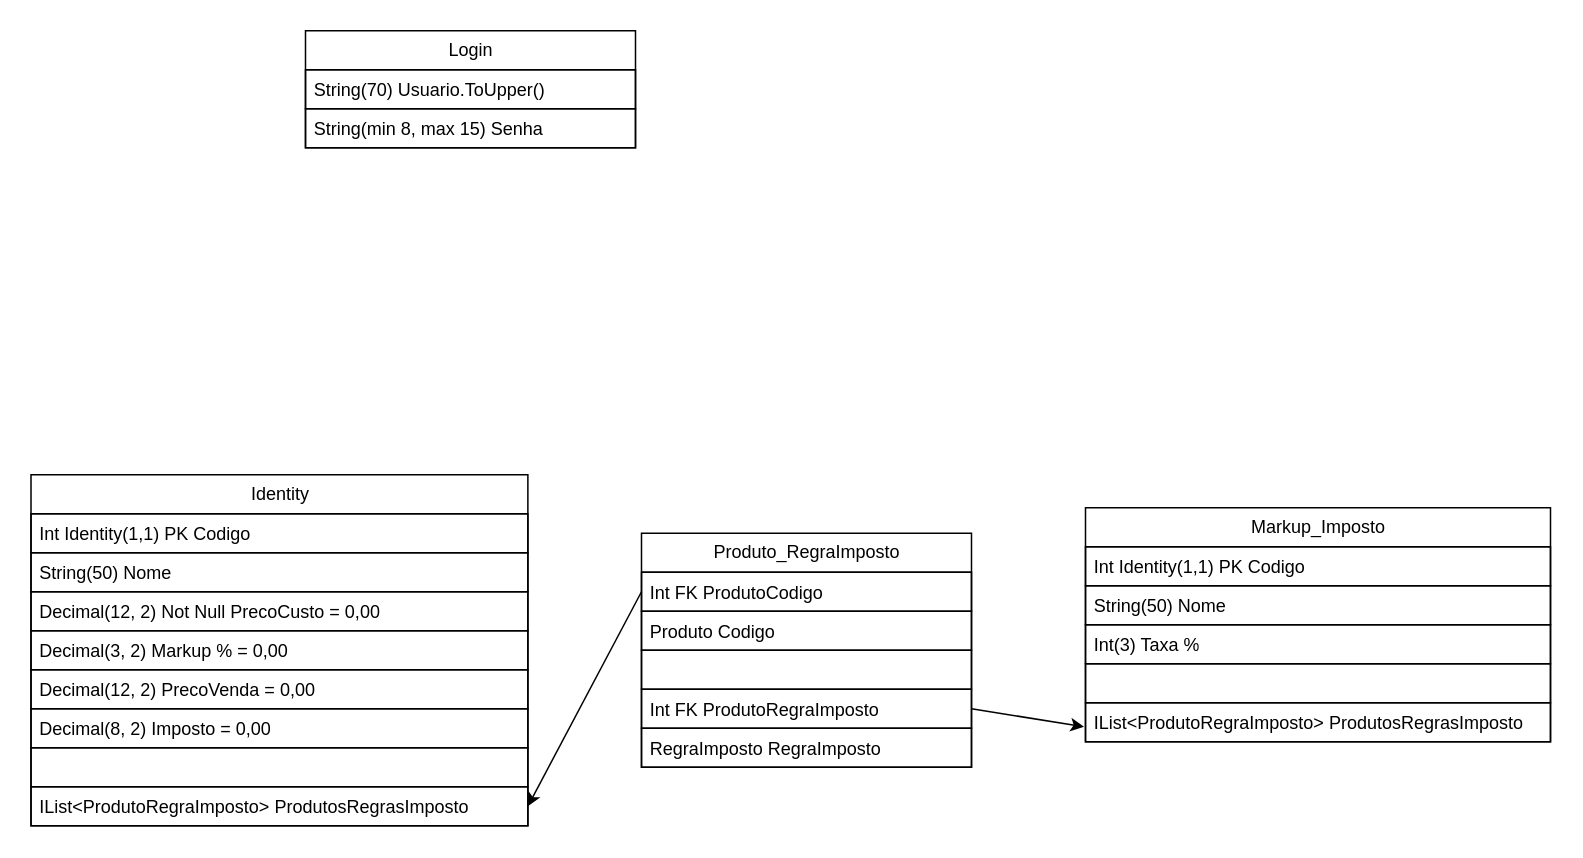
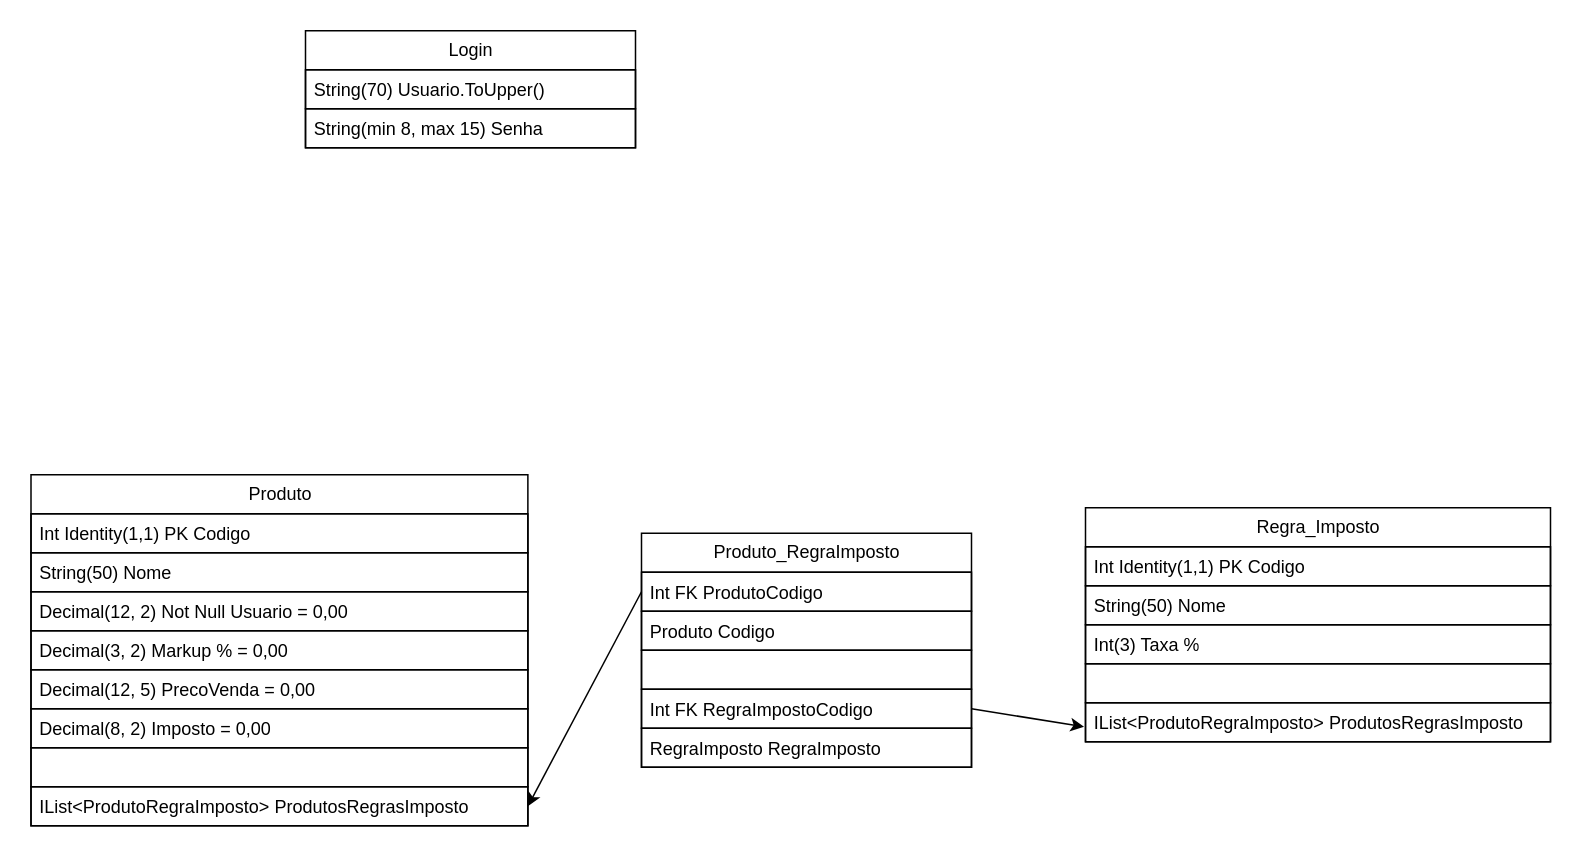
  <mxCell id="0" />
  <mxCell id="1" parent="0" />
  <mxCell id="2" value="Login" style="swimlane;fontStyle=0;childLayout=stackLayout;horizontal=1;startSize=26;fillColor=none;horizontalStack=0;resizeParent=1;resizeParentMax=0;resizeLast=0;collapsible=1;marginBottom=0;html=1;fontColor=#000000;strokeColor=#000000;" parent="1" vertex="1"><mxGeometry x="203" y="20" width="220" height="78" as="geometry" /></mxCell>
  <mxCell id="3" value="String(70) Usuario.ToUpper()" style="text;strokeColor=#000000;fillColor=none;align=left;verticalAlign=top;spacingLeft=4;spacingRight=4;overflow=hidden;rotatable=0;points=[[0,0.5],[1,0.5]];portConstraint=eastwest;whiteSpace=wrap;html=1;fontColor=#000000;" parent="2" vertex="1"><mxGeometry y="26" width="220" height="26" as="geometry" /></mxCell>
  <mxCell id="4" value="String(min 8, max 15) Senha" style="text;strokeColor=#000000;fillColor=none;align=left;verticalAlign=top;spacingLeft=4;spacingRight=4;overflow=hidden;rotatable=0;points=[[0,0.5],[1,0.5]];portConstraint=eastwest;whiteSpace=wrap;html=1;fontColor=#000000;" parent="2" vertex="1"><mxGeometry y="52" width="220" height="26" as="geometry" /></mxCell>
- <mxCell id="5" value="Markup_Imposto" style="swimlane;fontStyle=0;childLayout=stackLayout;horizontal=1;startSize=26;fillColor=none;horizontalStack=0;resizeParent=1;resizeParentMax=0;resizeLast=0;collapsible=1;marginBottom=0;html=1;labelBackgroundColor=none;labelBorderColor=none;fontColor=#000000;strokeColor=#000000;" parent="1" vertex="1"><mxGeometry x="723" y="338" width="310" height="156" as="geometry" /></mxCell>
+ <mxCell id="5" value="Regra_Imposto" style="swimlane;fontStyle=0;childLayout=stackLayout;horizontal=1;startSize=26;fillColor=none;horizontalStack=0;resizeParent=1;resizeParentMax=0;resizeLast=0;collapsible=1;marginBottom=0;html=1;labelBackgroundColor=none;labelBorderColor=none;fontColor=#000000;strokeColor=#000000;" parent="1" vertex="1"><mxGeometry x="723" y="338" width="310" height="156" as="geometry" /></mxCell>
  <mxCell id="6" value="Int Identity(1,1) PK Codigo" style="text;strokeColor=#000000;fillColor=none;align=left;verticalAlign=top;spacingLeft=4;spacingRight=4;overflow=hidden;rotatable=0;points=[[0,0.5],[1,0.5]];portConstraint=eastwest;whiteSpace=wrap;html=1;fontColor=#000000;" parent="5" vertex="1"><mxGeometry y="26" width="310" height="26" as="geometry" /></mxCell>
  <mxCell id="7" value="String(50) Nome" style="text;strokeColor=#000000;fillColor=none;align=left;verticalAlign=top;spacingLeft=4;spacingRight=4;overflow=hidden;rotatable=0;points=[[0,0.5],[1,0.5]];portConstraint=eastwest;whiteSpace=wrap;html=1;fontColor=#000000;" parent="5" vertex="1"><mxGeometry y="52" width="310" height="26" as="geometry" /></mxCell>
  <mxCell id="8" value="Int(3) Taxa %" style="text;strokeColor=#000000;fillColor=none;align=left;verticalAlign=top;spacingLeft=4;spacingRight=4;overflow=hidden;rotatable=0;points=[[0,0.5],[1,0.5]];portConstraint=eastwest;whiteSpace=wrap;html=1;fontColor=#000000;" parent="5" vertex="1"><mxGeometry y="78" width="310" height="26" as="geometry" /></mxCell>
  <mxCell id="9" value="&amp;nbsp;" style="text;strokeColor=#000000;fillColor=none;align=left;verticalAlign=top;spacingLeft=4;spacingRight=4;overflow=hidden;rotatable=0;points=[[0,0.5],[1,0.5]];portConstraint=eastwest;whiteSpace=wrap;html=1;fontColor=#000000;" parent="5" vertex="1"><mxGeometry y="104" width="310" height="26" as="geometry" /></mxCell>
  <mxCell id="10" value="IList&amp;lt;ProdutoRegraImposto&amp;gt; ProdutosRegrasImposto" style="text;strokeColor=#000000;fillColor=none;align=left;verticalAlign=top;spacingLeft=4;spacingRight=4;overflow=hidden;rotatable=0;points=[[0,0.5],[1,0.5]];portConstraint=eastwest;whiteSpace=wrap;html=1;fontColor=#000000;" parent="5" vertex="1"><mxGeometry y="130" width="310" height="26" as="geometry" /></mxCell>
- <mxCell id="11" value="Identity" style="swimlane;fontStyle=0;childLayout=stackLayout;horizontal=1;startSize=26;fillColor=none;horizontalStack=0;resizeParent=1;resizeParentMax=0;resizeLast=0;collapsible=1;marginBottom=0;html=1;fontColor=#000000;strokeColor=#000000;" parent="1" vertex="1"><mxGeometry x="20" y="316" width="331.25" height="234" as="geometry" /></mxCell>
+ <mxCell id="11" value="Produto" style="swimlane;fontStyle=0;childLayout=stackLayout;horizontal=1;startSize=26;fillColor=none;horizontalStack=0;resizeParent=1;resizeParentMax=0;resizeLast=0;collapsible=1;marginBottom=0;html=1;fontColor=#000000;strokeColor=#000000;" parent="1" vertex="1"><mxGeometry x="20" y="316" width="331.25" height="234" as="geometry" /></mxCell>
  <mxCell id="12" value="Int Identity(1,1) PK Codigo" style="text;strokeColor=#000000;fillColor=none;align=left;verticalAlign=top;spacingLeft=4;spacingRight=4;overflow=hidden;rotatable=0;points=[[0,0.5],[1,0.5]];portConstraint=eastwest;whiteSpace=wrap;html=1;fontColor=#000000;" parent="11" vertex="1"><mxGeometry y="26" width="331.25" height="26" as="geometry" /></mxCell>
  <mxCell id="13" value="String(50) Nome" style="text;strokeColor=#000000;fillColor=none;align=left;verticalAlign=top;spacingLeft=4;spacingRight=4;overflow=hidden;rotatable=0;points=[[0,0.5],[1,0.5]];portConstraint=eastwest;whiteSpace=wrap;html=1;fontColor=#000000;" parent="11" vertex="1"><mxGeometry y="52" width="331.25" height="26" as="geometry" /></mxCell>
- <mxCell id="14" value="Decimal(12, 2) Not Null PrecoCusto = 0,00" style="text;strokeColor=#000000;fillColor=none;align=left;verticalAlign=top;spacingLeft=4;spacingRight=4;overflow=hidden;rotatable=0;points=[[0,0.5],[1,0.5]];portConstraint=eastwest;whiteSpace=wrap;html=1;fontColor=#000000;" parent="11" vertex="1"><mxGeometry y="78" width="331.25" height="26" as="geometry" /></mxCell>
+ <mxCell id="14" value="Decimal(12, 2) Not Null Usuario = 0,00" style="text;strokeColor=#000000;fillColor=none;align=left;verticalAlign=top;spacingLeft=4;spacingRight=4;overflow=hidden;rotatable=0;points=[[0,0.5],[1,0.5]];portConstraint=eastwest;whiteSpace=wrap;html=1;fontColor=#000000;" parent="11" vertex="1"><mxGeometry y="78" width="331.25" height="26" as="geometry" /></mxCell>
  <mxCell id="15" value="Decimal(3, 2) Markup % = 0,00" style="text;strokeColor=#000000;fillColor=none;align=left;verticalAlign=top;spacingLeft=4;spacingRight=4;overflow=hidden;rotatable=0;points=[[0,0.5],[1,0.5]];portConstraint=eastwest;whiteSpace=wrap;html=1;fontColor=#000000;" parent="11" vertex="1"><mxGeometry y="104" width="331.25" height="26" as="geometry" /></mxCell>
- <mxCell id="16" value="Decimal(12, 2) PrecoVenda = 0,00" style="text;strokeColor=#000000;fillColor=none;align=left;verticalAlign=top;spacingLeft=4;spacingRight=4;overflow=hidden;rotatable=0;points=[[0,0.5],[1,0.5]];portConstraint=eastwest;whiteSpace=wrap;html=1;fontColor=#000000;" parent="11" vertex="1"><mxGeometry y="130" width="331.25" height="26" as="geometry" /></mxCell>
+ <mxCell id="16" value="Decimal(12, 5) PrecoVenda = 0,00" style="text;strokeColor=#000000;fillColor=none;align=left;verticalAlign=top;spacingLeft=4;spacingRight=4;overflow=hidden;rotatable=0;points=[[0,0.5],[1,0.5]];portConstraint=eastwest;whiteSpace=wrap;html=1;fontColor=#000000;" parent="11" vertex="1"><mxGeometry y="130" width="331.25" height="26" as="geometry" /></mxCell>
  <mxCell id="17" value="Decimal(8, 2) Imposto = 0,00" style="text;strokeColor=#000000;fillColor=none;align=left;verticalAlign=top;spacingLeft=4;spacingRight=4;overflow=hidden;rotatable=0;points=[[0,0.5],[1,0.5]];portConstraint=eastwest;whiteSpace=wrap;html=1;fontColor=#000000;" parent="11" vertex="1"><mxGeometry y="156" width="331.25" height="26" as="geometry" /></mxCell>
  <mxCell id="18" value="&amp;nbsp;" style="text;strokeColor=#000000;fillColor=none;align=left;verticalAlign=top;spacingLeft=4;spacingRight=4;overflow=hidden;rotatable=0;points=[[0,0.5],[1,0.5]];portConstraint=eastwest;whiteSpace=wrap;html=1;fontColor=#000000;" parent="11" vertex="1"><mxGeometry y="182" width="331.25" height="26" as="geometry" /></mxCell>
  <mxCell id="19" value="IList&amp;lt;ProdutoRegraImposto&amp;gt; ProdutosRegrasImposto" style="text;strokeColor=#000000;fillColor=none;align=left;verticalAlign=top;spacingLeft=4;spacingRight=4;overflow=hidden;rotatable=0;points=[[0,0.5],[1,0.5]];portConstraint=eastwest;whiteSpace=wrap;html=1;fontColor=#000000;" parent="11" vertex="1"><mxGeometry y="208" width="331.25" height="26" as="geometry" /></mxCell>
  <mxCell id="20" value="" style="edgeStyle=none;html=1;entryX=1;entryY=0.5;entryDx=0;entryDy=0;" edge="1" parent="1" target="15"><mxGeometry relative="1" as="geometry"><mxPoint x="351" y="433" as="sourcePoint" /></mxGeometry></mxCell>
  <mxCell id="21" value="" style="edgeStyle=none;html=1;entryX=1;entryY=0.5;entryDx=0;entryDy=0;exitX=0;exitY=0.5;exitDx=0;exitDy=0;strokeColor=#000000;" edge="1" parent="1" source="24" target="19"><mxGeometry relative="1" as="geometry" /></mxCell>
  <mxCell id="22" value="" style="edgeStyle=none;html=1;strokeColor=#000000;exitX=1;exitY=0.5;exitDx=0;exitDy=0;" edge="1" parent="1" source="27"><mxGeometry relative="1" as="geometry"><mxPoint x="722" y="484" as="targetPoint" /></mxGeometry></mxCell>
  <mxCell id="23" value="Produto_RegraImposto" style="swimlane;fontStyle=0;childLayout=stackLayout;horizontal=1;startSize=26;fillColor=none;horizontalStack=0;resizeParent=1;resizeParentMax=0;resizeLast=0;collapsible=1;marginBottom=0;html=1;labelBackgroundColor=none;labelBorderColor=none;fontColor=#000000;strokeColor=#000000;" vertex="1" parent="1"><mxGeometry x="427" y="355" width="220" height="156" as="geometry" /></mxCell>
  <mxCell id="24" value="Int FK ProdutoCodigo" style="text;strokeColor=#000000;fillColor=none;align=left;verticalAlign=top;spacingLeft=4;spacingRight=4;overflow=hidden;rotatable=0;points=[[0,0.5],[1,0.5]];portConstraint=eastwest;whiteSpace=wrap;html=1;fontColor=#000000;" vertex="1" parent="23"><mxGeometry y="26" width="220" height="26" as="geometry" /></mxCell>
  <mxCell id="25" value="Produto Codigo" style="text;strokeColor=#000000;fillColor=none;align=left;verticalAlign=top;spacingLeft=4;spacingRight=4;overflow=hidden;rotatable=0;points=[[0,0.5],[1,0.5]];portConstraint=eastwest;whiteSpace=wrap;html=1;fontColor=#000000;" vertex="1" parent="23"><mxGeometry y="52" width="220" height="26" as="geometry" /></mxCell>
  <mxCell id="26" value="&amp;nbsp;" style="text;strokeColor=#000000;fillColor=none;align=left;verticalAlign=top;spacingLeft=4;spacingRight=4;overflow=hidden;rotatable=0;points=[[0,0.5],[1,0.5]];portConstraint=eastwest;whiteSpace=wrap;html=1;fontColor=#000000;" vertex="1" parent="23"><mxGeometry y="78" width="220" height="26" as="geometry" /></mxCell>
- <mxCell id="27" value="Int FK ProdutoRegraImposto" style="text;strokeColor=#000000;fillColor=none;align=left;verticalAlign=top;spacingLeft=4;spacingRight=4;overflow=hidden;rotatable=0;points=[[0,0.5],[1,0.5]];portConstraint=eastwest;whiteSpace=wrap;html=1;fontColor=#000000;" vertex="1" parent="23"><mxGeometry y="104" width="220" height="26" as="geometry" /></mxCell>
+ <mxCell id="27" value="Int FK RegraImpostoCodigo" style="text;strokeColor=#000000;fillColor=none;align=left;verticalAlign=top;spacingLeft=4;spacingRight=4;overflow=hidden;rotatable=0;points=[[0,0.5],[1,0.5]];portConstraint=eastwest;whiteSpace=wrap;html=1;fontColor=#000000;" vertex="1" parent="23"><mxGeometry y="104" width="220" height="26" as="geometry" /></mxCell>
  <mxCell id="28" value="RegraImposto RegraImposto" style="text;strokeColor=#000000;fillColor=none;align=left;verticalAlign=top;spacingLeft=4;spacingRight=4;overflow=hidden;rotatable=0;points=[[0,0.5],[1,0.5]];portConstraint=eastwest;whiteSpace=wrap;html=1;fontColor=#000000;" vertex="1" parent="23"><mxGeometry y="130" width="220" height="26" as="geometry" /></mxCell>
